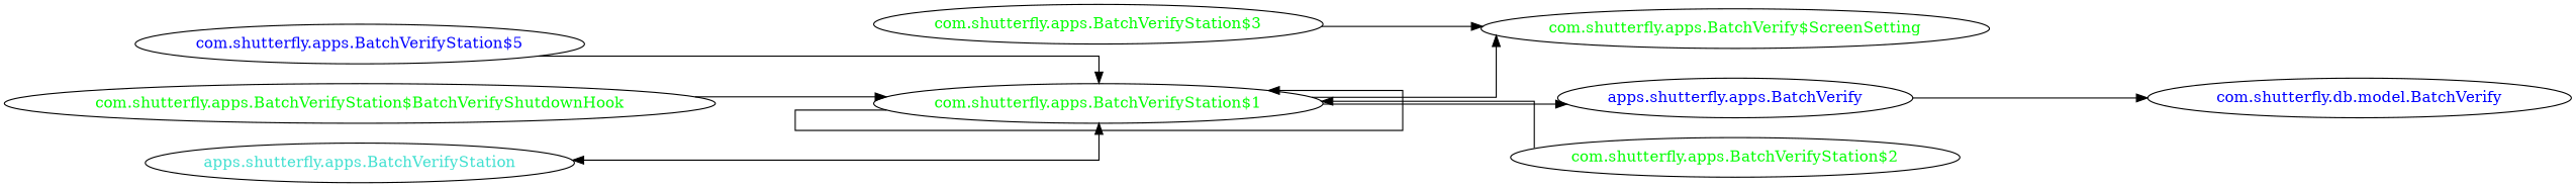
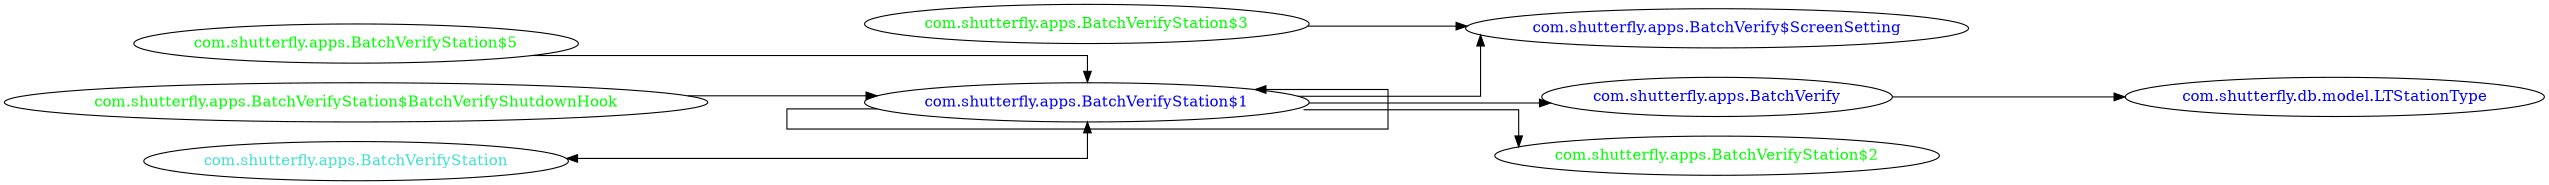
  digraph {
    concentrate=true
    rankdir=LR
    ranksep=2.0
    splines=ortho
    node [fontcolor=green]
-   "com.shutterfly.apps.BatchVerifyStation$1"
-   "com.shutterfly.apps.BatchVerify$ScreenSetting"
-   "com.shutterfly.apps.BatchVerify" [fontcolor=blue label="apps.shutterfly.apps.BatchVerify"]
-   "com.shutterfly.db.model.LTStationType" [fontcolor=blue label="com.shutterfly.db.model.BatchVerify"]
+   "com.shutterfly.apps.BatchVerifyStation$1" [fontcolor=blue]
+   "com.shutterfly.apps.BatchVerify$ScreenSetting" [fontcolor=blue]
+   "com.shutterfly.apps.BatchVerify" [fontcolor=blue]
+   "com.shutterfly.db.model.LTStationType" [fontcolor=blue]
    "com.shutterfly.apps.BatchVerifyStation$2"
    "com.shutterfly.apps.BatchVerifyStation$3"
-   "com.shutterfly.apps.BatchVerifyStation$5" [fontcolor=blue]
+   "com.shutterfly.apps.BatchVerifyStation$5"
    "com.shutterfly.apps.BatchVerifyStation$BatchVerifyShutdownHook"
-   "com.shutterfly.apps.BatchVerifyStation" [fontcolor=turquoise label="apps.shutterfly.apps.BatchVerifyStation"]
+   "com.shutterfly.apps.BatchVerifyStation" [fontcolor=turquoise]
    "com.shutterfly.apps.BatchVerifyStation$1" -> "com.shutterfly.apps.BatchVerifyStation$1"
    "com.shutterfly.apps.BatchVerifyStation$1" -> "com.shutterfly.apps.BatchVerify$ScreenSetting"
    "com.shutterfly.apps.BatchVerifyStation$1" -> "com.shutterfly.apps.BatchVerify"
    "com.shutterfly.apps.BatchVerify" -> "com.shutterfly.db.model.LTStationType"
-   "com.shutterfly.apps.BatchVerifyStation$2" -> "com.shutterfly.apps.BatchVerifyStation$1"
+   "com.shutterfly.apps.BatchVerifyStation$1" -> "com.shutterfly.apps.BatchVerifyStation$2"
    "com.shutterfly.apps.BatchVerifyStation$3" -> "com.shutterfly.apps.BatchVerify$ScreenSetting"
    "com.shutterfly.apps.BatchVerifyStation$5" -> "com.shutterfly.apps.BatchVerifyStation$1"
    "com.shutterfly.apps.BatchVerifyStation$BatchVerifyShutdownHook" -> "com.shutterfly.apps.BatchVerifyStation$1"
    "com.shutterfly.apps.BatchVerifyStation" -> "com.shutterfly.apps.BatchVerifyStation$1" [dir=both]
  }
